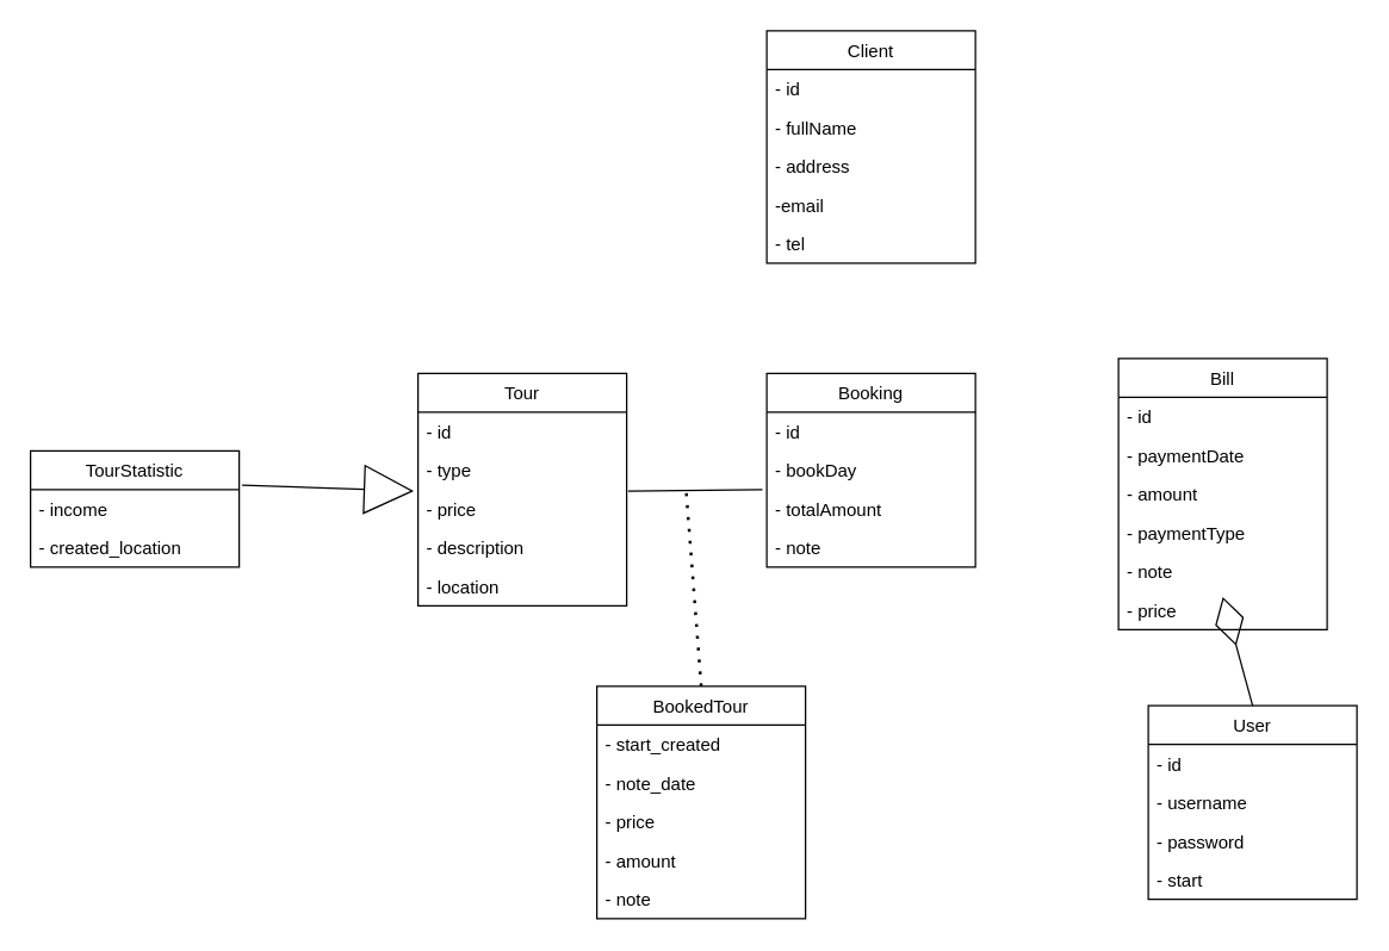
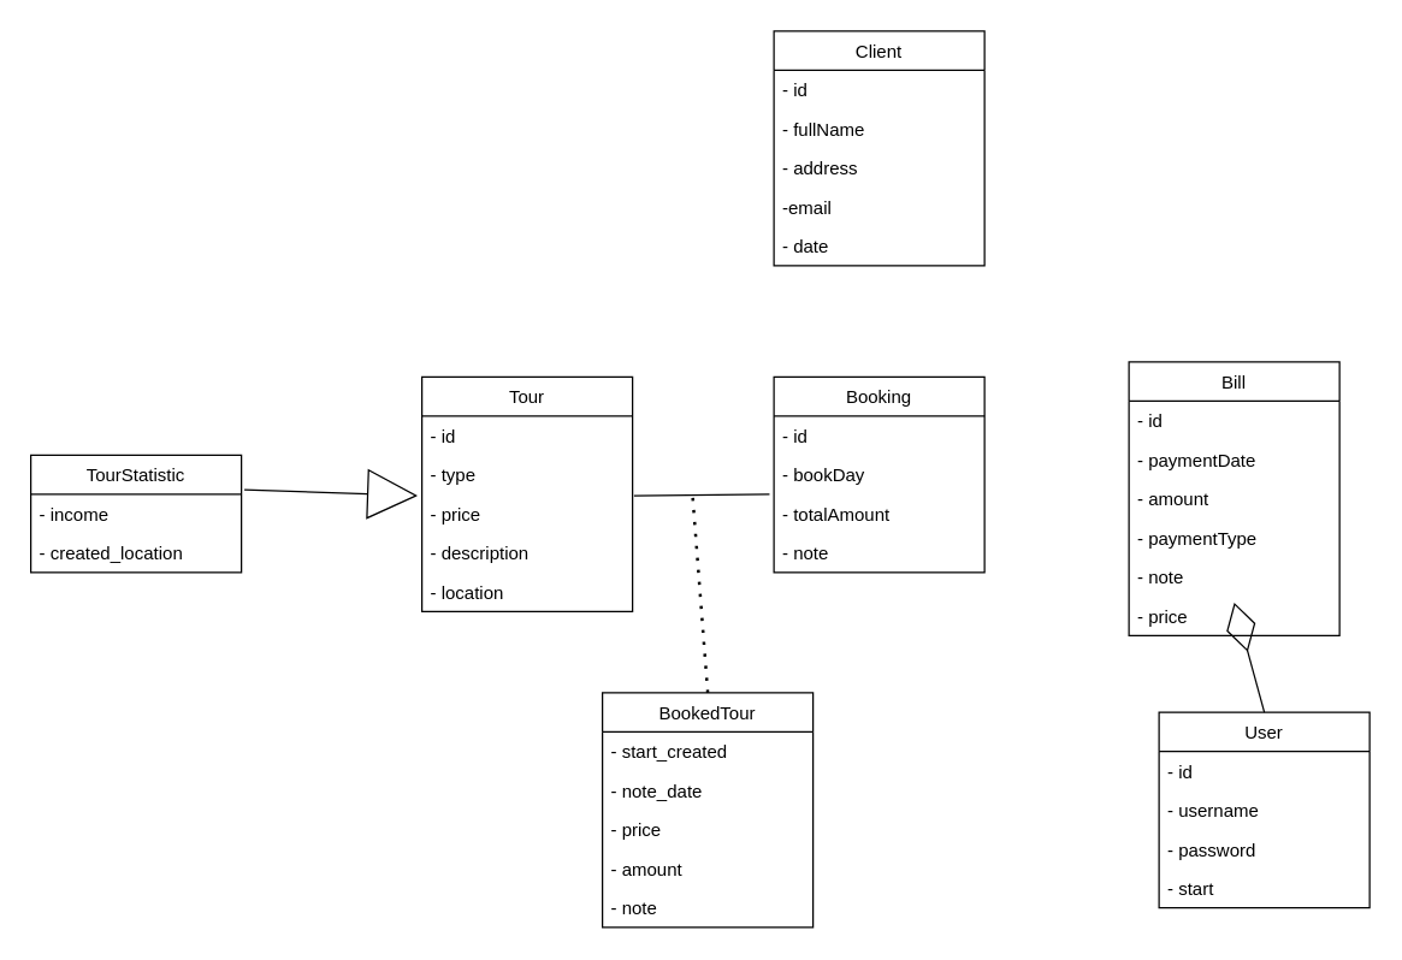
  <mxCell id="0" />
  <mxCell id="1" parent="0" />
  <mxCell id="2" value="Client" style="swimlane;fontStyle=0;childLayout=stackLayout;horizontal=1;startSize=26;fillColor=none;horizontalStack=0;resizeParent=1;resizeParentMax=0;resizeLast=0;collapsible=1;marginBottom=0;" vertex="1" parent="1"><mxGeometry x="514" y="20" width="140" height="156" as="geometry" /></mxCell>
  <mxCell id="3" value="- id" style="text;strokeColor=none;fillColor=none;align=left;verticalAlign=top;spacingLeft=4;spacingRight=4;overflow=hidden;rotatable=0;points=[[0,0.5],[1,0.5]];portConstraint=eastwest;" vertex="1" parent="2"><mxGeometry y="26" width="140" height="26" as="geometry" /></mxCell>
  <mxCell id="4" value="- fullName" style="text;strokeColor=none;fillColor=none;align=left;verticalAlign=top;spacingLeft=4;spacingRight=4;overflow=hidden;rotatable=0;points=[[0,0.5],[1,0.5]];portConstraint=eastwest;" vertex="1" parent="2"><mxGeometry y="52" width="140" height="26" as="geometry" /></mxCell>
  <mxCell id="5" value="- address" style="text;strokeColor=none;fillColor=none;align=left;verticalAlign=top;spacingLeft=4;spacingRight=4;overflow=hidden;rotatable=0;points=[[0,0.5],[1,0.5]];portConstraint=eastwest;" vertex="1" parent="2"><mxGeometry y="78" width="140" height="26" as="geometry" /></mxCell>
  <mxCell id="6" value="-email" style="text;strokeColor=none;fillColor=none;align=left;verticalAlign=top;spacingLeft=4;spacingRight=4;overflow=hidden;rotatable=0;points=[[0,0.5],[1,0.5]];portConstraint=eastwest;" vertex="1" parent="2"><mxGeometry y="104" width="140" height="26" as="geometry" /></mxCell>
- <mxCell id="7" value="- tel" style="text;strokeColor=none;fillColor=none;align=left;verticalAlign=top;spacingLeft=4;spacingRight=4;overflow=hidden;rotatable=0;points=[[0,0.5],[1,0.5]];portConstraint=eastwest;" vertex="1" parent="2"><mxGeometry y="130" width="140" height="26" as="geometry" /></mxCell>
+ <mxCell id="7" value="- date" style="text;strokeColor=none;fillColor=none;align=left;verticalAlign=top;spacingLeft=4;spacingRight=4;overflow=hidden;rotatable=0;points=[[0,0.5],[1,0.5]];portConstraint=eastwest;" vertex="1" parent="2"><mxGeometry y="130" width="140" height="26" as="geometry" /></mxCell>
  <mxCell id="8" value="Booking" style="swimlane;fontStyle=0;childLayout=stackLayout;horizontal=1;startSize=26;fillColor=none;horizontalStack=0;resizeParent=1;resizeParentMax=0;resizeLast=0;collapsible=1;marginBottom=0;" vertex="1" parent="1"><mxGeometry x="514" y="250" width="140" height="130" as="geometry" /></mxCell>
  <mxCell id="9" value="- id" style="text;strokeColor=none;fillColor=none;align=left;verticalAlign=top;spacingLeft=4;spacingRight=4;overflow=hidden;rotatable=0;points=[[0,0.5],[1,0.5]];portConstraint=eastwest;" vertex="1" parent="8"><mxGeometry y="26" width="140" height="26" as="geometry" /></mxCell>
  <mxCell id="10" value="- bookDay" style="text;strokeColor=none;fillColor=none;align=left;verticalAlign=top;spacingLeft=4;spacingRight=4;overflow=hidden;rotatable=0;points=[[0,0.5],[1,0.5]];portConstraint=eastwest;" vertex="1" parent="8"><mxGeometry y="52" width="140" height="26" as="geometry" /></mxCell>
  <mxCell id="11" value="- totalAmount" style="text;strokeColor=none;fillColor=none;align=left;verticalAlign=top;spacingLeft=4;spacingRight=4;overflow=hidden;rotatable=0;points=[[0,0.5],[1,0.5]];portConstraint=eastwest;" vertex="1" parent="8"><mxGeometry y="78" width="140" height="26" as="geometry" /></mxCell>
  <mxCell id="12" value="- note" style="text;strokeColor=none;fillColor=none;align=left;verticalAlign=top;spacingLeft=4;spacingRight=4;overflow=hidden;rotatable=0;points=[[0,0.5],[1,0.5]];portConstraint=eastwest;" vertex="1" parent="8"><mxGeometry y="104" width="140" height="26" as="geometry" /></mxCell>
  <mxCell id="13" value="Tour" style="swimlane;fontStyle=0;childLayout=stackLayout;horizontal=1;startSize=26;fillColor=none;horizontalStack=0;resizeParent=1;resizeParentMax=0;resizeLast=0;collapsible=1;marginBottom=0;" vertex="1" parent="1"><mxGeometry x="280" y="250" width="140" height="156" as="geometry" /></mxCell>
  <mxCell id="14" value="- id" style="text;strokeColor=none;fillColor=none;align=left;verticalAlign=top;spacingLeft=4;spacingRight=4;overflow=hidden;rotatable=0;points=[[0,0.5],[1,0.5]];portConstraint=eastwest;" vertex="1" parent="13"><mxGeometry y="26" width="140" height="26" as="geometry" /></mxCell>
  <mxCell id="15" value="- type" style="text;strokeColor=none;fillColor=none;align=left;verticalAlign=top;spacingLeft=4;spacingRight=4;overflow=hidden;rotatable=0;points=[[0,0.5],[1,0.5]];portConstraint=eastwest;" vertex="1" parent="13"><mxGeometry y="52" width="140" height="26" as="geometry" /></mxCell>
  <mxCell id="16" value="- price" style="text;strokeColor=none;fillColor=none;align=left;verticalAlign=top;spacingLeft=4;spacingRight=4;overflow=hidden;rotatable=0;points=[[0,0.5],[1,0.5]];portConstraint=eastwest;" vertex="1" parent="13"><mxGeometry y="78" width="140" height="26" as="geometry" /></mxCell>
  <mxCell id="17" value="- description" style="text;strokeColor=none;fillColor=none;align=left;verticalAlign=top;spacingLeft=4;spacingRight=4;overflow=hidden;rotatable=0;points=[[0,0.5],[1,0.5]];portConstraint=eastwest;" vertex="1" parent="13"><mxGeometry y="104" width="140" height="26" as="geometry" /></mxCell>
  <mxCell id="18" value="- location" style="text;strokeColor=none;fillColor=none;align=left;verticalAlign=top;spacingLeft=4;spacingRight=4;overflow=hidden;rotatable=0;points=[[0,0.5],[1,0.5]];portConstraint=eastwest;" vertex="1" parent="13"><mxGeometry y="130" width="140" height="26" as="geometry" /></mxCell>
  <mxCell id="19" value="Bill" style="swimlane;fontStyle=0;childLayout=stackLayout;horizontal=1;startSize=26;fillColor=none;horizontalStack=0;resizeParent=1;resizeParentMax=0;resizeLast=0;collapsible=1;marginBottom=0;" vertex="1" parent="1"><mxGeometry x="750" y="240" width="140" height="182" as="geometry" /></mxCell>
  <mxCell id="20" value="- id" style="text;strokeColor=none;fillColor=none;align=left;verticalAlign=top;spacingLeft=4;spacingRight=4;overflow=hidden;rotatable=0;points=[[0,0.5],[1,0.5]];portConstraint=eastwest;" vertex="1" parent="19"><mxGeometry y="26" width="140" height="26" as="geometry" /></mxCell>
  <mxCell id="21" value="- paymentDate" style="text;strokeColor=none;fillColor=none;align=left;verticalAlign=top;spacingLeft=4;spacingRight=4;overflow=hidden;rotatable=0;points=[[0,0.5],[1,0.5]];portConstraint=eastwest;" vertex="1" parent="19"><mxGeometry y="52" width="140" height="26" as="geometry" /></mxCell>
  <mxCell id="22" value="- amount" style="text;strokeColor=none;fillColor=none;align=left;verticalAlign=top;spacingLeft=4;spacingRight=4;overflow=hidden;rotatable=0;points=[[0,0.5],[1,0.5]];portConstraint=eastwest;" vertex="1" parent="19"><mxGeometry y="78" width="140" height="26" as="geometry" /></mxCell>
  <mxCell id="23" value="- paymentType" style="text;strokeColor=none;fillColor=none;align=left;verticalAlign=top;spacingLeft=4;spacingRight=4;overflow=hidden;rotatable=0;points=[[0,0.5],[1,0.5]];portConstraint=eastwest;" vertex="1" parent="19"><mxGeometry y="104" width="140" height="26" as="geometry" /></mxCell>
  <mxCell id="24" value="- note" style="text;strokeColor=none;fillColor=none;align=left;verticalAlign=top;spacingLeft=4;spacingRight=4;overflow=hidden;rotatable=0;points=[[0,0.5],[1,0.5]];portConstraint=eastwest;" vertex="1" parent="19"><mxGeometry y="130" width="140" height="26" as="geometry" /></mxCell>
  <mxCell id="25" value="- price" style="text;strokeColor=none;fillColor=none;align=left;verticalAlign=top;spacingLeft=4;spacingRight=4;overflow=hidden;rotatable=0;points=[[0,0.5],[1,0.5]];portConstraint=eastwest;" vertex="1" parent="19"><mxGeometry y="156" width="140" height="26" as="geometry" /></mxCell>
  <mxCell id="26" value="TourStatistic" style="swimlane;fontStyle=0;childLayout=stackLayout;horizontal=1;startSize=26;fillColor=none;horizontalStack=0;resizeParent=1;resizeParentMax=0;resizeLast=0;collapsible=1;marginBottom=0;" vertex="1" parent="1"><mxGeometry x="20" y="302" width="140" height="78" as="geometry" /></mxCell>
  <mxCell id="27" value="- income" style="text;strokeColor=none;fillColor=none;align=left;verticalAlign=top;spacingLeft=4;spacingRight=4;overflow=hidden;rotatable=0;points=[[0,0.5],[1,0.5]];portConstraint=eastwest;" vertex="1" parent="26"><mxGeometry y="26" width="140" height="26" as="geometry" /></mxCell>
  <mxCell id="28" value="- created_location" style="text;strokeColor=none;fillColor=none;align=left;verticalAlign=top;spacingLeft=4;spacingRight=4;overflow=hidden;rotatable=0;points=[[0,0.5],[1,0.5]];portConstraint=eastwest;" vertex="1" parent="26"><mxGeometry y="52" width="140" height="26" as="geometry" /></mxCell>
  <mxCell id="29" value="BookedTour" style="swimlane;fontStyle=0;childLayout=stackLayout;horizontal=1;startSize=26;fillColor=none;horizontalStack=0;resizeParent=1;resizeParentMax=0;resizeLast=0;collapsible=1;marginBottom=0;" vertex="1" parent="1"><mxGeometry x="400" y="460" width="140" height="156" as="geometry" /></mxCell>
  <mxCell id="30" value="- start_created" style="text;strokeColor=none;fillColor=none;align=left;verticalAlign=top;spacingLeft=4;spacingRight=4;overflow=hidden;rotatable=0;points=[[0,0.5],[1,0.5]];portConstraint=eastwest;" vertex="1" parent="29"><mxGeometry y="26" width="140" height="26" as="geometry" /></mxCell>
  <mxCell id="31" value="- note_date" style="text;strokeColor=none;fillColor=none;align=left;verticalAlign=top;spacingLeft=4;spacingRight=4;overflow=hidden;rotatable=0;points=[[0,0.5],[1,0.5]];portConstraint=eastwest;" vertex="1" parent="29"><mxGeometry y="52" width="140" height="26" as="geometry" /></mxCell>
  <mxCell id="32" value="- price" style="text;strokeColor=none;fillColor=none;align=left;verticalAlign=top;spacingLeft=4;spacingRight=4;overflow=hidden;rotatable=0;points=[[0,0.5],[1,0.5]];portConstraint=eastwest;" vertex="1" parent="29"><mxGeometry y="78" width="140" height="26" as="geometry" /></mxCell>
  <mxCell id="33" value="- amount" style="text;strokeColor=none;fillColor=none;align=left;verticalAlign=top;spacingLeft=4;spacingRight=4;overflow=hidden;rotatable=0;points=[[0,0.5],[1,0.5]];portConstraint=eastwest;" vertex="1" parent="29"><mxGeometry y="104" width="140" height="26" as="geometry" /></mxCell>
  <mxCell id="34" value="- note" style="text;strokeColor=none;fillColor=none;align=left;verticalAlign=top;spacingLeft=4;spacingRight=4;overflow=hidden;rotatable=0;points=[[0,0.5],[1,0.5]];portConstraint=eastwest;" vertex="1" parent="29"><mxGeometry y="130" width="140" height="26" as="geometry" /></mxCell>
  <mxCell id="35" value="User" style="swimlane;fontStyle=0;childLayout=stackLayout;horizontal=1;startSize=26;fillColor=none;horizontalStack=0;resizeParent=1;resizeParentMax=0;resizeLast=0;collapsible=1;marginBottom=0;" vertex="1" parent="1"><mxGeometry x="770" y="473" width="140" height="130" as="geometry" /></mxCell>
  <mxCell id="36" value="- id" style="text;strokeColor=none;fillColor=none;align=left;verticalAlign=top;spacingLeft=4;spacingRight=4;overflow=hidden;rotatable=0;points=[[0,0.5],[1,0.5]];portConstraint=eastwest;" vertex="1" parent="35"><mxGeometry y="26" width="140" height="26" as="geometry" /></mxCell>
  <mxCell id="37" value="- username" style="text;strokeColor=none;fillColor=none;align=left;verticalAlign=top;spacingLeft=4;spacingRight=4;overflow=hidden;rotatable=0;points=[[0,0.5],[1,0.5]];portConstraint=eastwest;" vertex="1" parent="35"><mxGeometry y="52" width="140" height="26" as="geometry" /></mxCell>
  <mxCell id="38" value="- password" style="text;strokeColor=none;fillColor=none;align=left;verticalAlign=top;spacingLeft=4;spacingRight=4;overflow=hidden;rotatable=0;points=[[0,0.5],[1,0.5]];portConstraint=eastwest;" vertex="1" parent="35"><mxGeometry y="78" width="140" height="26" as="geometry" /></mxCell>
  <mxCell id="39" value="- start" style="text;strokeColor=none;fillColor=none;align=left;verticalAlign=top;spacingLeft=4;spacingRight=4;overflow=hidden;rotatable=0;points=[[0,0.5],[1,0.5]];portConstraint=eastwest;" vertex="1" parent="35"><mxGeometry y="104" width="140" height="26" as="geometry" /></mxCell>
  <mxCell id="40" value="" style="endArrow=none;html=1;endSize=31;exitX=1.007;exitY=0.038;exitDx=0;exitDy=0;exitPerimeter=0;entryX=-0.021;entryY=1;entryDx=0;entryDy=0;entryPerimeter=0;" edge="1" parent="1" source="16" target="10"><mxGeometry width="50" height="50" relative="1" as="geometry"><mxPoint x="550" y="410" as="sourcePoint" /><mxPoint x="600" y="360" as="targetPoint" /></mxGeometry></mxCell>
  <mxCell id="41" value="" style="endArrow=none;dashed=1;html=1;dashPattern=1 3;strokeWidth=2;endSize=31;exitX=0.5;exitY=0;exitDx=0;exitDy=0;" edge="1" parent="1" source="29"><mxGeometry width="50" height="50" relative="1" as="geometry"><mxPoint x="550" y="410" as="sourcePoint" /><mxPoint x="460" y="330" as="targetPoint" /></mxGeometry></mxCell>
  <mxCell id="42" value="" style="endArrow=block;html=1;endSize=31;exitX=1.014;exitY=-0.115;exitDx=0;exitDy=0;exitPerimeter=0;entryX=-0.021;entryY=0.038;entryDx=0;entryDy=0;entryPerimeter=0;endFill=0;" edge="1" parent="1" source="27" target="16"><mxGeometry width="50" height="50" relative="1" as="geometry"><mxPoint x="550" y="410" as="sourcePoint" /><mxPoint x="600" y="360" as="targetPoint" /></mxGeometry></mxCell>
  <mxCell id="43" value="" style="endArrow=diamondThin;html=1;exitX=0.5;exitY=0;exitDx=0;exitDy=0;entryX=0.5;entryY=1.154;entryDx=0;entryDy=0;endFill=0;endSize=31;entryPerimeter=0;" edge="1" parent="1" source="35" target="24"><mxGeometry width="50" height="50" relative="1" as="geometry"><mxPoint x="664" y="311.012" as="sourcePoint" /><mxPoint x="760" y="315" as="targetPoint" /></mxGeometry></mxCell>
